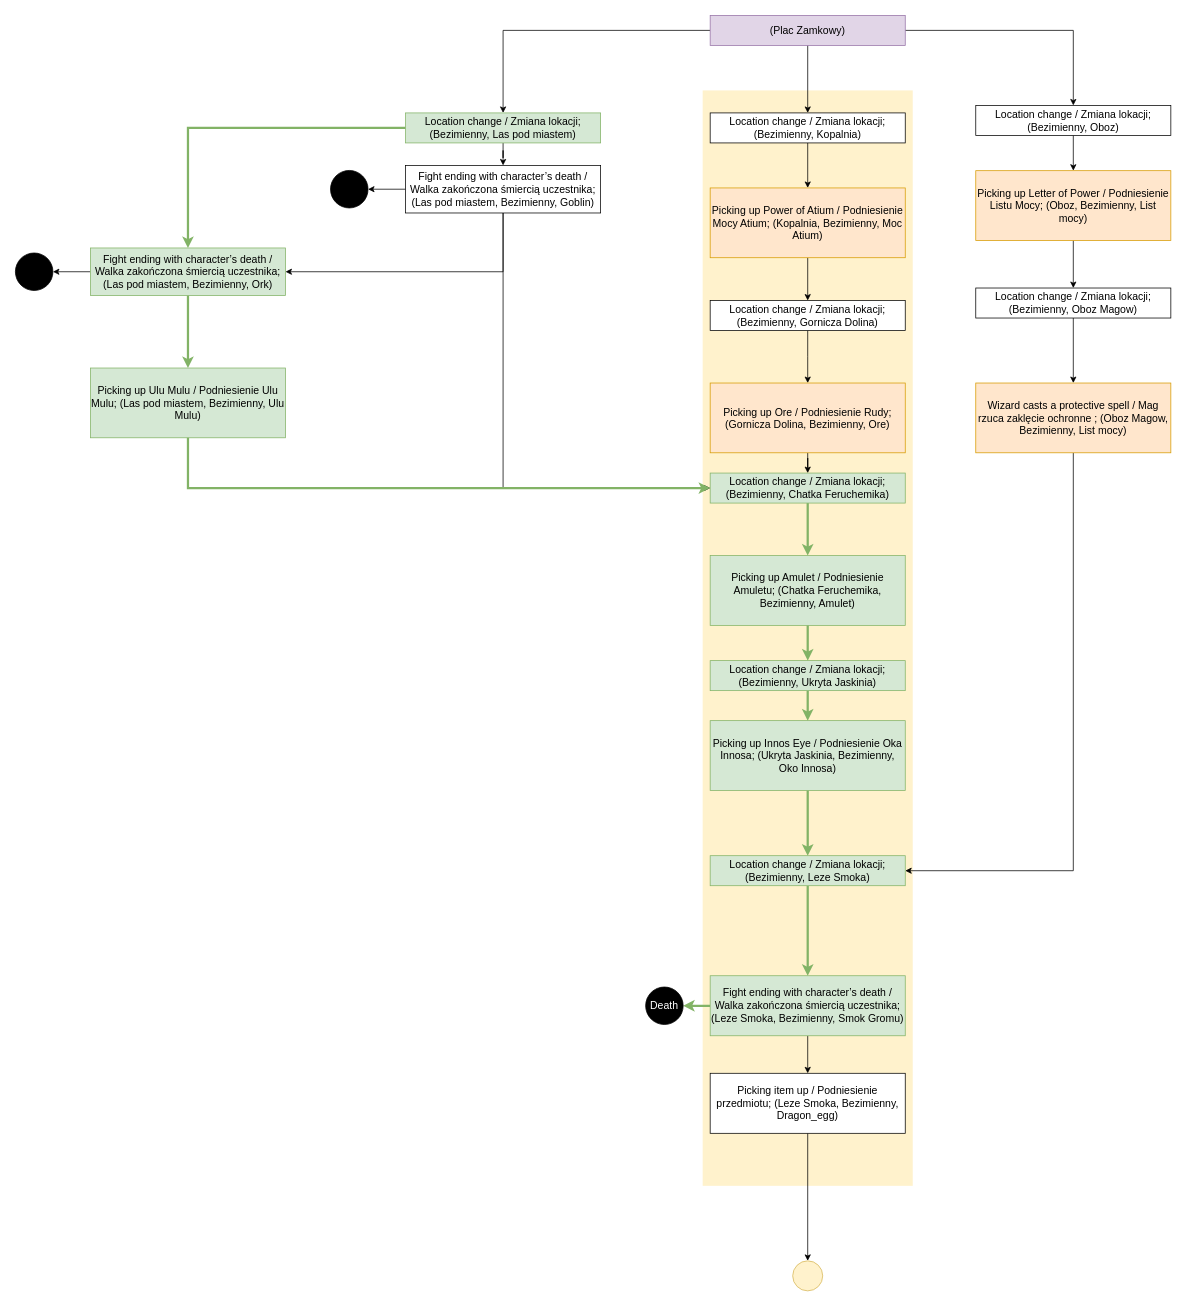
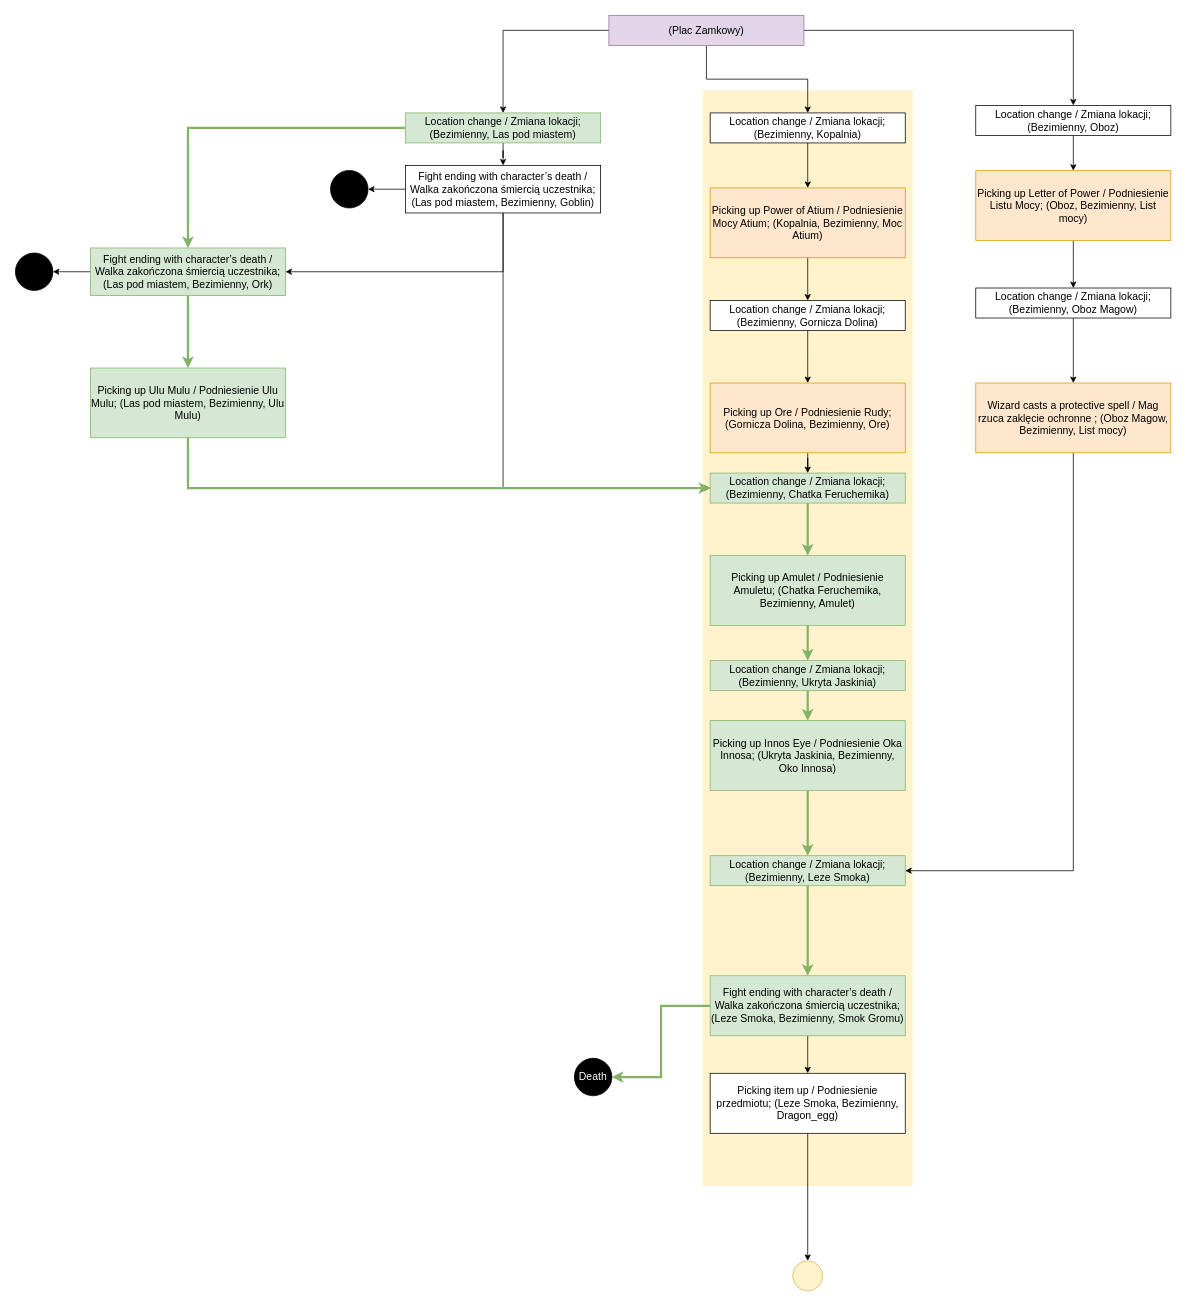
  <mxCell id="0" />
  <mxCell id="1" parent="0" />
  <mxCell id="2" value="" style="rounded=0;whiteSpace=wrap;html=1;fillColor=#fff2cc;fontFamily=Helvetica;fontSize=14;strokeColor=none;container=0;" parent="1" vertex="1"><mxGeometry x="936" y="120" width="280" height="1460" as="geometry" /></mxCell>
  <mxCell id="3" value="" style="edgeStyle=orthogonalEdgeStyle;rounded=0;orthogonalLoop=1;jettySize=auto;html=1;" parent="1" source="6" target="8" edge="1"><mxGeometry relative="1" as="geometry" /></mxCell>
  <mxCell id="4" style="edgeStyle=orthogonalEdgeStyle;rounded=0;orthogonalLoop=1;jettySize=auto;html=1;" parent="1" source="6" target="15" edge="1"><mxGeometry relative="1" as="geometry" /></mxCell>
  <mxCell id="5" style="edgeStyle=orthogonalEdgeStyle;rounded=0;orthogonalLoop=1;jettySize=auto;html=1;entryX=0.5;entryY=0;entryDx=0;entryDy=0;" parent="1" source="6" target="48" edge="1"><mxGeometry relative="1" as="geometry" /></mxCell>
- <mxCell id="6" value="&lt;font&gt;(Plac Zamkowy)&lt;/font&gt;" style="rounded=0;whiteSpace=wrap;html=1;strokeColor=#9673a6;fillColor=#e1d5e7;container=0;fontSize=14;" parent="1" vertex="1"><mxGeometry x="946" y="20" width="260" height="40" as="geometry" /></mxCell>
+ <mxCell id="6" value="&lt;font&gt;(Plac Zamkowy)&lt;/font&gt;" style="rounded=0;whiteSpace=wrap;html=1;strokeColor=#9673a6;fillColor=#e1d5e7;container=0;fontSize=14;" parent="1" vertex="1"><mxGeometry x="811" y="20" width="260" height="40" as="geometry" /></mxCell>
  <mxCell id="7" value="" style="edgeStyle=orthogonalEdgeStyle;rounded=0;orthogonalLoop=1;jettySize=auto;html=1;entryX=0.5;entryY=0;entryDx=0;entryDy=0;" parent="1" source="8" target="27" edge="1"><mxGeometry relative="1" as="geometry"><mxPoint x="1076" y="250" as="targetPoint" /></mxGeometry></mxCell>
  <mxCell id="8" value="&lt;span id=&quot;docs-internal-guid-4cfbbf0f-7fff-1ddc-6e00-4f36d3d0db7e&quot;&gt;&lt;span style=&quot;background-color: transparent ; vertical-align: baseline&quot;&gt;&lt;font&gt;&lt;font face=&quot;arial&quot;&gt;&lt;span&gt;Location change / Zmiana lokacji; (Bezimienny, Kopalnia)&lt;/span&gt;&lt;/font&gt;&lt;/font&gt;&lt;/span&gt;&lt;/span&gt;" style="rounded=0;whiteSpace=wrap;html=1;align=center;container=0;fontSize=14;" parent="1" vertex="1"><mxGeometry x="946" y="150" width="260" height="40" as="geometry" /></mxCell>
  <mxCell id="9" value="" style="edgeStyle=orthogonalEdgeStyle;rounded=0;orthogonalLoop=1;jettySize=auto;html=1;exitX=0.5;exitY=1;exitDx=0;exitDy=0;entryX=0.5;entryY=0;entryDx=0;entryDy=0;fillColor=#d5e8d4;strokeColor=#82b366;strokeWidth=3;" parent="1" source="10" target="32" edge="1"><mxGeometry relative="1" as="geometry"><mxPoint x="1076" y="740" as="targetPoint" /></mxGeometry></mxCell>
  <mxCell id="10" value="&lt;span id=&quot;docs-internal-guid-4cfbbf0f-7fff-1ddc-6e00-4f36d3d0db7e&quot;&gt;&lt;span style=&quot;background-color: transparent ; vertical-align: baseline&quot;&gt;&lt;font&gt;&lt;font face=&quot;arial&quot;&gt;&lt;span&gt;Location change / Zmiana lokacji;&lt;/span&gt;&lt;/font&gt;&lt;span style=&quot;font-family: arial;&quot;&gt;(Bezimienny, Chatka Feruchemika)&lt;/span&gt;&lt;br&gt;&lt;/font&gt;&lt;/span&gt;&lt;/span&gt;" style="rounded=0;whiteSpace=wrap;html=1;align=center;container=0;fontSize=14;fillColor=#d5e8d4;strokeColor=#82b366;" parent="1" vertex="1"><mxGeometry x="946" y="630" width="260" height="40" as="geometry" /></mxCell>
  <mxCell id="11" value="" style="ellipse;whiteSpace=wrap;html=1;aspect=fixed;fontSize=14;align=center;fillColor=#fff2cc;strokeWidth=1;strokeColor=#d6b656;container=0;" parent="1" vertex="1"><mxGeometry x="1056" y="1680" width="40" height="40" as="geometry" /></mxCell>
  <mxCell id="12" value="" style="edgeStyle=orthogonalEdgeStyle;rounded=0;orthogonalLoop=1;jettySize=auto;html=1;exitX=0.5;exitY=1;exitDx=0;exitDy=0;" parent="1" source="28" edge="1"><mxGeometry relative="1" as="geometry"><mxPoint x="1076" y="450" as="sourcePoint" /><mxPoint x="1076" y="510" as="targetPoint" /></mxGeometry></mxCell>
  <mxCell id="13" style="edgeStyle=orthogonalEdgeStyle;rounded=0;orthogonalLoop=1;jettySize=auto;html=1;entryX=0.5;entryY=0;entryDx=0;entryDy=0;" parent="1" source="15" target="19" edge="1"><mxGeometry relative="1" as="geometry" /></mxCell>
  <mxCell id="14" style="edgeStyle=orthogonalEdgeStyle;rounded=0;orthogonalLoop=1;jettySize=auto;html=1;exitX=0;exitY=0.5;exitDx=0;exitDy=0;entryX=0.5;entryY=0;entryDx=0;entryDy=0;fillColor=#d5e8d4;strokeColor=#82b366;strokeWidth=3;" parent="1" source="15" target="23" edge="1"><mxGeometry relative="1" as="geometry" /></mxCell>
  <mxCell id="15" value="&lt;span id=&quot;docs-internal-guid-4cfbbf0f-7fff-1ddc-6e00-4f36d3d0db7e&quot;&gt;&lt;span style=&quot;background-color: transparent ; vertical-align: baseline&quot;&gt;&lt;font&gt;&lt;font face=&quot;arial&quot;&gt;&lt;span&gt;Location change / Zmiana lokacji; (Bezimienny, Las pod miastem)&lt;/span&gt;&lt;/font&gt;&lt;/font&gt;&lt;/span&gt;&lt;/span&gt;" style="rounded=0;whiteSpace=wrap;html=1;align=center;container=0;fontSize=14;fillColor=#d5e8d4;strokeColor=#82b366;" parent="1" vertex="1"><mxGeometry x="540" y="150" width="260" height="40" as="geometry" /></mxCell>
  <mxCell id="16" style="edgeStyle=orthogonalEdgeStyle;rounded=0;orthogonalLoop=1;jettySize=auto;html=1;entryX=1;entryY=0.5;entryDx=0;entryDy=0;" parent="1" source="19" target="20" edge="1"><mxGeometry relative="1" as="geometry" /></mxCell>
  <mxCell id="17" style="edgeStyle=orthogonalEdgeStyle;rounded=0;orthogonalLoop=1;jettySize=auto;html=1;entryX=1;entryY=0.5;entryDx=0;entryDy=0;" parent="1" source="19" target="23" edge="1"><mxGeometry relative="1" as="geometry"><Array as="points"><mxPoint x="670" y="362" /></Array></mxGeometry></mxCell>
  <mxCell id="18" style="edgeStyle=orthogonalEdgeStyle;rounded=0;orthogonalLoop=1;jettySize=auto;html=1;entryX=0;entryY=0.5;entryDx=0;entryDy=0;" parent="1" source="19" target="10" edge="1"><mxGeometry relative="1" as="geometry"><Array as="points"><mxPoint x="670" y="650" /></Array></mxGeometry></mxCell>
  <mxCell id="19" value="&lt;span id=&quot;docs-internal-guid-4cfbbf0f-7fff-1ddc-6e00-4f36d3d0db7e&quot;&gt;&lt;span style=&quot;background-color: transparent ; vertical-align: baseline&quot;&gt;&lt;font&gt;&lt;span style=&quot;font-size: 14px;&quot;&gt;Fight ending with character’s death / Walka zakończona śmiercią uczestnika; &lt;/span&gt;&lt;/font&gt;&lt;/span&gt;&lt;/span&gt;&lt;span style=&quot;font-size: 14px;&quot;&gt;(Las pod miastem, Bezimienny, Goblin)&lt;/span&gt;" style="rounded=0;whiteSpace=wrap;html=1;align=center;" parent="1" vertex="1"><mxGeometry x="540" y="220" width="260" height="63.37" as="geometry" /></mxCell>
  <mxCell id="20" value="" style="ellipse;whiteSpace=wrap;html=1;aspect=fixed;fillColor=#000000;" parent="1" vertex="1"><mxGeometry x="440" y="226.68" width="50" height="50" as="geometry" /></mxCell>
  <mxCell id="21" style="edgeStyle=orthogonalEdgeStyle;rounded=0;orthogonalLoop=1;jettySize=auto;html=1;exitX=0;exitY=0.5;exitDx=0;exitDy=0;entryX=1;entryY=0.5;entryDx=0;entryDy=0;" parent="1" source="23" target="24" edge="1"><mxGeometry relative="1" as="geometry" /></mxCell>
  <mxCell id="22" style="edgeStyle=orthogonalEdgeStyle;rounded=0;orthogonalLoop=1;jettySize=auto;html=1;exitX=0.5;exitY=1;exitDx=0;exitDy=0;entryX=0.5;entryY=0;entryDx=0;entryDy=0;fillColor=#d5e8d4;strokeColor=#82b366;strokeWidth=3;" parent="1" source="23" target="25" edge="1"><mxGeometry relative="1" as="geometry"><mxPoint x="670" y="420" as="targetPoint" /></mxGeometry></mxCell>
  <mxCell id="23" value="&lt;span style=&quot;font-size: 14px;&quot;&gt;Fight ending with character’s death / Walka zakończona śmiercią uczestnika; (Las pod miastem, Bezimienny, Ork)&lt;/span&gt;" style="rounded=0;whiteSpace=wrap;html=1;align=center;fillColor=#d5e8d4;strokeColor=#82b366;" parent="1" vertex="1"><mxGeometry x="120" y="330" width="260" height="63.37" as="geometry" /></mxCell>
  <mxCell id="24" value="" style="ellipse;whiteSpace=wrap;html=1;aspect=fixed;fillColor=#000000;" parent="1" vertex="1"><mxGeometry x="20" y="336.69" width="50" height="50" as="geometry" /></mxCell>
  <mxCell id="25" value="&lt;span style=&quot;font-size: 14px;&quot;&gt;Picking up Ulu Mulu / Podniesienie Ulu Mulu; (Las pod miastem, Bezimienny, Ulu Mulu)&lt;/span&gt;" style="rounded=0;whiteSpace=wrap;html=1;align=center;fillColor=#d5e8d4;strokeColor=#82b366;" parent="1" vertex="1"><mxGeometry x="120" y="490" width="260" height="93" as="geometry" /></mxCell>
  <mxCell id="26" style="edgeStyle=orthogonalEdgeStyle;rounded=0;orthogonalLoop=1;jettySize=auto;html=1;entryX=0.5;entryY=0;entryDx=0;entryDy=0;" parent="1" source="27" target="28" edge="1"><mxGeometry relative="1" as="geometry"><mxPoint x="1076" y="390" as="targetPoint" /></mxGeometry></mxCell>
  <mxCell id="27" value="&lt;span style=&quot;font-size: 14px;&quot;&gt;Picking up Power of Atium / Podniesienie Mocy Atium; (Kopalnia, Bezimienny, Moc Atium)&lt;/span&gt;" style="rounded=0;whiteSpace=wrap;html=1;align=center;fillColor=#ffe6cc;strokeColor=#d79b00;" parent="1" vertex="1"><mxGeometry x="946" y="250" width="260" height="93" as="geometry" /></mxCell>
  <mxCell id="28" value="Location change / Zmiana lokacji; (Bezimienny, Gornicza Dolina)" style="rounded=0;whiteSpace=wrap;html=1;align=center;container=0;fontSize=14;" parent="1" vertex="1"><mxGeometry x="946" y="400" width="260" height="40" as="geometry" /></mxCell>
  <mxCell id="29" style="edgeStyle=orthogonalEdgeStyle;rounded=0;orthogonalLoop=1;jettySize=auto;html=1;entryX=0.5;entryY=0;entryDx=0;entryDy=0;" parent="1" source="30" target="10" edge="1"><mxGeometry relative="1" as="geometry" /></mxCell>
  <mxCell id="30" value="&lt;span style=&quot;font-size: 14px;&quot;&gt;Picking up Ore / Podniesienie Rudy; (Gornicza Dolina, Bezimienny, Ore)&lt;/span&gt;" style="rounded=0;whiteSpace=wrap;html=1;align=center;fillColor=#ffe6cc;strokeColor=#d79b00;" parent="1" vertex="1"><mxGeometry x="946" y="510" width="260" height="93" as="geometry" /></mxCell>
  <mxCell id="31" style="edgeStyle=orthogonalEdgeStyle;rounded=0;orthogonalLoop=1;jettySize=auto;html=1;exitX=0.5;exitY=1;exitDx=0;exitDy=0;entryX=0.5;entryY=0;entryDx=0;entryDy=0;fillColor=#d5e8d4;strokeColor=#82b366;strokeWidth=3;" parent="1" source="32" target="34" edge="1"><mxGeometry relative="1" as="geometry"><mxPoint x="1076" y="870" as="targetPoint" /></mxGeometry></mxCell>
  <mxCell id="32" value="&lt;span style=&quot;font-size: 14px;&quot;&gt;Picking up Amulet / Podniesienie Amuletu; (Chatka Feruchemika, Bezimienny, Amulet)&lt;/span&gt;" style="rounded=0;whiteSpace=wrap;html=1;align=center;fillColor=#d5e8d4;strokeColor=#82b366;" parent="1" vertex="1"><mxGeometry x="946" y="740" width="260" height="93" as="geometry" /></mxCell>
  <mxCell id="33" style="edgeStyle=orthogonalEdgeStyle;rounded=0;orthogonalLoop=1;jettySize=auto;html=1;exitX=0.5;exitY=1;exitDx=0;exitDy=0;entryX=0.5;entryY=0;entryDx=0;entryDy=0;fillColor=#d5e8d4;strokeColor=#82b366;strokeWidth=3;" parent="1" source="34" target="36" edge="1"><mxGeometry relative="1" as="geometry" /></mxCell>
  <mxCell id="34" value="&lt;span id=&quot;docs-internal-guid-4cfbbf0f-7fff-1ddc-6e00-4f36d3d0db7e&quot;&gt;&lt;span style=&quot;background-color: transparent ; vertical-align: baseline&quot;&gt;&lt;font&gt;Location change / Zmiana lokacji; (Bezimienny, Ukryta Jaskinia)&lt;/font&gt;&lt;/span&gt;&lt;/span&gt;" style="rounded=0;whiteSpace=wrap;html=1;align=center;container=0;fontSize=14;fillColor=#d5e8d4;strokeColor=#82b366;" parent="1" vertex="1"><mxGeometry x="946" y="880" width="260" height="40" as="geometry" /></mxCell>
  <mxCell id="35" style="edgeStyle=orthogonalEdgeStyle;rounded=0;orthogonalLoop=1;jettySize=auto;html=1;exitX=0.5;exitY=1;exitDx=0;exitDy=0;entryX=0.5;entryY=0;entryDx=0;entryDy=0;fillColor=#d5e8d4;strokeColor=#82b366;strokeWidth=3;" parent="1" source="36" target="38" edge="1"><mxGeometry relative="1" as="geometry" /></mxCell>
  <mxCell id="36" value="&lt;span style=&quot;font-size: 14px;&quot;&gt;Picking up Innos Eye / Podniesienie Oka Innosa; (Ukryta Jaskinia, Bezimienny, Oko Innosa)&lt;/span&gt;" style="rounded=0;whiteSpace=wrap;html=1;align=center;fillColor=#d5e8d4;strokeColor=#82b366;" parent="1" vertex="1"><mxGeometry x="946" y="960" width="260" height="93" as="geometry" /></mxCell>
  <mxCell id="37" style="edgeStyle=orthogonalEdgeStyle;rounded=0;orthogonalLoop=1;jettySize=auto;html=1;entryX=0.5;entryY=0;entryDx=0;entryDy=0;fillColor=#d5e8d4;strokeColor=#82b366;strokeWidth=3;" parent="1" source="38" target="41" edge="1"><mxGeometry relative="1" as="geometry" /></mxCell>
  <mxCell id="38" value="Location change / Zmiana lokacji; (Bezimienny, Leze Smoka)" style="rounded=0;whiteSpace=wrap;html=1;align=center;container=0;fontSize=14;fillColor=#d5e8d4;strokeColor=#82b366;" parent="1" vertex="1"><mxGeometry x="946" y="1140" width="260" height="40" as="geometry" /></mxCell>
  <mxCell id="39" style="edgeStyle=orthogonalEdgeStyle;rounded=0;orthogonalLoop=1;jettySize=auto;html=1;entryX=1;entryY=0.5;entryDx=0;entryDy=0;fillColor=#d5e8d4;strokeColor=#82b366;strokeWidth=3;" parent="1" source="41" target="42" edge="1"><mxGeometry relative="1" as="geometry" /></mxCell>
  <mxCell id="40" style="edgeStyle=orthogonalEdgeStyle;rounded=0;orthogonalLoop=1;jettySize=auto;html=1;entryX=0.5;entryY=0;entryDx=0;entryDy=0;" parent="1" source="41" target="44" edge="1"><mxGeometry relative="1" as="geometry" /></mxCell>
  <mxCell id="41" value="&lt;span style=&quot;font-size: 14px;&quot;&gt;Fight ending with character’s death / Walka zakończona śmiercią uczestnika; (Leze Smoka, Bezimienny, Smok Gromu)&lt;/span&gt;" style="rounded=0;whiteSpace=wrap;html=1;align=center;fillColor=#d5e8d4;strokeColor=#82b366;" parent="1" vertex="1"><mxGeometry x="946" y="1300" width="260" height="80" as="geometry" /></mxCell>
- <mxCell id="42" value="Death" style="ellipse;whiteSpace=wrap;html=1;aspect=fixed;fontSize=14;align=center;fillColor=#000000;fontColor=#ffffff;" parent="1" vertex="1"><mxGeometry x="860" y="1315" width="50" height="50" as="geometry" /></mxCell>
+ <mxCell id="42" value="Death" style="ellipse;whiteSpace=wrap;html=1;aspect=fixed;fontSize=14;align=center;fillColor=#000000;fontColor=#ffffff;" parent="1" vertex="1"><mxGeometry x="765" y="1410" width="50" height="50" as="geometry" /></mxCell>
  <mxCell id="43" style="edgeStyle=orthogonalEdgeStyle;rounded=0;orthogonalLoop=1;jettySize=auto;html=1;" parent="1" source="44" target="11" edge="1"><mxGeometry relative="1" as="geometry" /></mxCell>
  <mxCell id="44" value="&lt;span style=&quot;font-size: 14px;&quot;&gt;Picking item up / Podniesienie przedmiotu; (Leze Smoka, Bezimienny, Dragon_egg)&lt;/span&gt;" style="rounded=0;whiteSpace=wrap;html=1;align=center;" parent="1" vertex="1"><mxGeometry x="946" y="1430" width="260" height="80" as="geometry" /></mxCell>
  <mxCell id="45" style="edgeStyle=orthogonalEdgeStyle;rounded=0;orthogonalLoop=1;jettySize=auto;html=1;entryX=0.5;entryY=0;entryDx=0;entryDy=0;" parent="1" source="46" target="50" edge="1"><mxGeometry relative="1" as="geometry" /></mxCell>
  <mxCell id="46" value="&lt;span style=&quot;font-size: 14px;&quot;&gt;Picking up Letter of Power / Podniesienie Listu Mocy; (Oboz, Bezimienny, List mocy)&lt;/span&gt;" style="rounded=0;whiteSpace=wrap;html=1;align=center;fillColor=#ffe6cc;strokeColor=#d79b00;" parent="1" vertex="1"><mxGeometry x="1300" y="227" width="260" height="93" as="geometry" /></mxCell>
  <mxCell id="47" style="edgeStyle=orthogonalEdgeStyle;rounded=0;orthogonalLoop=1;jettySize=auto;html=1;entryX=0.5;entryY=0;entryDx=0;entryDy=0;" parent="1" source="48" target="46" edge="1"><mxGeometry relative="1" as="geometry" /></mxCell>
  <mxCell id="48" value="&lt;font face=&quot;arial&quot;&gt;Location change / Zmiana lokacji; (Bezimienny, Oboz)&lt;/font&gt;" style="rounded=0;whiteSpace=wrap;html=1;align=center;container=0;fontSize=14;" parent="1" vertex="1"><mxGeometry x="1300" y="140" width="260" height="40" as="geometry" /></mxCell>
  <mxCell id="49" style="edgeStyle=orthogonalEdgeStyle;rounded=0;orthogonalLoop=1;jettySize=auto;html=1;entryX=0.5;entryY=0;entryDx=0;entryDy=0;" parent="1" source="50" target="52" edge="1"><mxGeometry relative="1" as="geometry" /></mxCell>
  <mxCell id="50" value="&lt;font face=&quot;arial&quot;&gt;Location change / Zmiana lokacji; (Bezimienny, Oboz Magow)&lt;/font&gt;" style="rounded=0;whiteSpace=wrap;html=1;align=center;container=0;fontSize=14;" parent="1" vertex="1"><mxGeometry x="1300" y="383.37" width="260" height="40" as="geometry" /></mxCell>
  <mxCell id="51" style="edgeStyle=orthogonalEdgeStyle;rounded=0;orthogonalLoop=1;jettySize=auto;html=1;entryX=1;entryY=0.5;entryDx=0;entryDy=0;" parent="1" source="52" target="38" edge="1"><mxGeometry relative="1" as="geometry"><Array as="points"><mxPoint x="1430" y="1160" /></Array></mxGeometry></mxCell>
  <mxCell id="52" value="&lt;span style=&quot;font-size: 14px;&quot;&gt;Wizard casts a protective spell / Mag rzuca zaklęcie ochronne ; (Oboz Magow, Bezimienny, List mocy)&lt;/span&gt;" style="rounded=0;whiteSpace=wrap;html=1;align=center;fillColor=#ffe6cc;strokeColor=#d79b00;" parent="1" vertex="1"><mxGeometry x="1300" y="510" width="260" height="93" as="geometry" /></mxCell>
  <mxCell id="53" style="edgeStyle=orthogonalEdgeStyle;rounded=0;orthogonalLoop=1;jettySize=auto;html=1;exitX=0.5;exitY=1;exitDx=0;exitDy=0;entryX=0;entryY=0.5;entryDx=0;entryDy=0;fillColor=#d5e8d4;strokeColor=#82b366;strokeWidth=3;" edge="1" parent="1" source="25" target="10"><mxGeometry relative="1" as="geometry"><mxPoint x="240" y="707" as="targetPoint" /><mxPoint x="240" y="610" as="sourcePoint" /></mxGeometry></mxCell>
